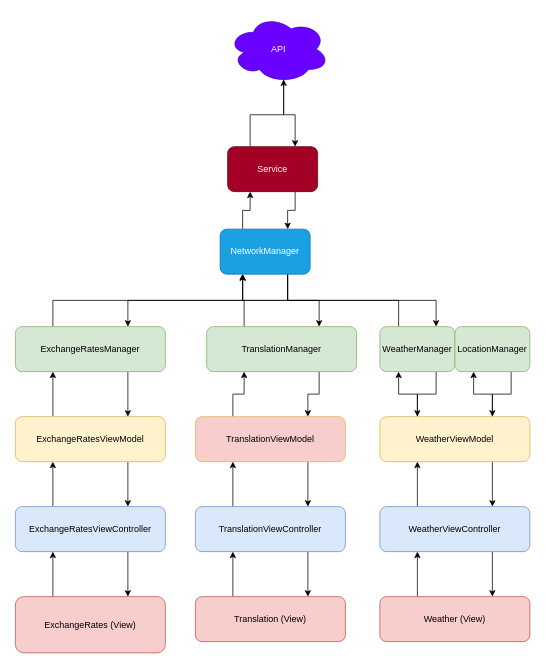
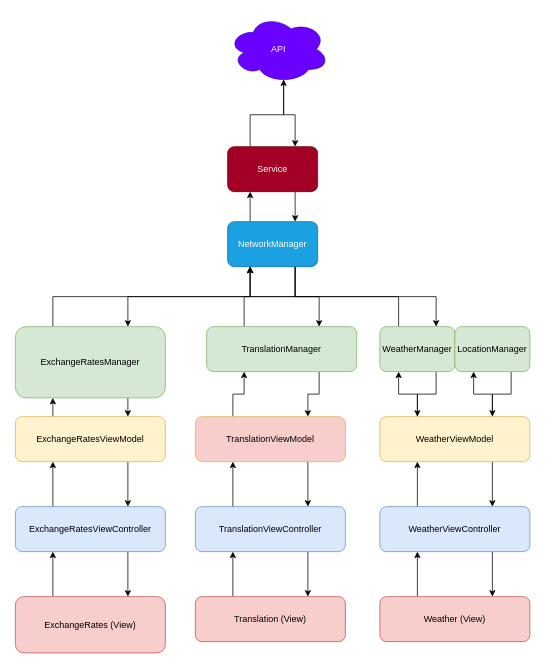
  <mxCell id="0" />
  <mxCell id="1" parent="0" />
  <mxCell id="2" style="edgeStyle=orthogonalEdgeStyle;rounded=0;orthogonalLoop=1;jettySize=auto;html=1;exitX=0.75;exitY=1;exitDx=0;exitDy=0;entryX=0.75;entryY=0;entryDx=0;entryDy=0;" edge="1" parent="1" source="6" target="37"><mxGeometry relative="1" as="geometry" /></mxCell>
  <mxCell id="3" style="edgeStyle=orthogonalEdgeStyle;rounded=0;orthogonalLoop=1;jettySize=auto;html=1;exitX=0.75;exitY=1;exitDx=0;exitDy=0;entryX=0.75;entryY=0;entryDx=0;entryDy=0;" edge="1" parent="1" source="6" target="40"><mxGeometry relative="1" as="geometry" /></mxCell>
  <mxCell id="4" style="edgeStyle=orthogonalEdgeStyle;rounded=0;orthogonalLoop=1;jettySize=auto;html=1;exitX=0.75;exitY=1;exitDx=0;exitDy=0;entryX=0.75;entryY=0;entryDx=0;entryDy=0;" edge="1" parent="1" source="6" target="43"><mxGeometry relative="1" as="geometry" /></mxCell>
  <mxCell id="5" style="edgeStyle=orthogonalEdgeStyle;rounded=0;orthogonalLoop=1;jettySize=auto;html=1;exitX=0.25;exitY=0;exitDx=0;exitDy=0;entryX=0.25;entryY=1;entryDx=0;entryDy=0;" edge="1" parent="1" source="6" target="9"><mxGeometry relative="1" as="geometry" /></mxCell>
- <mxCell id="6" value="NetworkManager" style="rounded=1;whiteSpace=wrap;html=1;fillColor=#1ba1e2;fontColor=#ffffff;strokeColor=#006EAF;" vertex="1" parent="1"><mxGeometry x="293" y="305" width="120" height="60" as="geometry" /></mxCell>
+ <mxCell id="6" value="NetworkManager" style="rounded=1;whiteSpace=wrap;html=1;fillColor=#1ba1e2;fontColor=#ffffff;strokeColor=#006EAF;" vertex="1" parent="1"><mxGeometry x="303" y="295" width="120" height="60" as="geometry" /></mxCell>
  <mxCell id="7" style="edgeStyle=orthogonalEdgeStyle;rounded=0;orthogonalLoop=1;jettySize=auto;html=1;exitX=0.75;exitY=1;exitDx=0;exitDy=0;entryX=0.75;entryY=0;entryDx=0;entryDy=0;" edge="1" parent="1" source="9" target="6"><mxGeometry relative="1" as="geometry" /></mxCell>
  <mxCell id="8" style="edgeStyle=orthogonalEdgeStyle;rounded=0;orthogonalLoop=1;jettySize=auto;html=1;exitX=0.25;exitY=0;exitDx=0;exitDy=0;entryX=0.55;entryY=0.95;entryDx=0;entryDy=0;entryPerimeter=0;" edge="1" parent="1" source="9" target="47"><mxGeometry relative="1" as="geometry" /></mxCell>
  <mxCell id="9" value="Service" style="rounded=1;whiteSpace=wrap;html=1;fillColor=#a20025;fontColor=#ffffff;strokeColor=#6F0000;" vertex="1" parent="1"><mxGeometry x="303" y="195" width="120" height="60" as="geometry" /></mxCell>
  <mxCell id="10" style="edgeStyle=orthogonalEdgeStyle;rounded=0;orthogonalLoop=1;jettySize=auto;html=1;exitX=0.25;exitY=0;exitDx=0;exitDy=0;entryX=0.25;entryY=1;entryDx=0;entryDy=0;" edge="1" parent="1" source="11" target="14"><mxGeometry relative="1" as="geometry" /></mxCell>
  <mxCell id="11" value="ExchangeRates (View)" style="rounded=1;whiteSpace=wrap;html=1;fillColor=#f8cecc;strokeColor=#b85450;" vertex="1" parent="1"><mxGeometry x="20" y="795" width="200" height="75" as="geometry" /></mxCell>
  <mxCell id="12" style="edgeStyle=orthogonalEdgeStyle;rounded=0;orthogonalLoop=1;jettySize=auto;html=1;exitX=0.25;exitY=0;exitDx=0;exitDy=0;entryX=0.25;entryY=1;entryDx=0;entryDy=0;" edge="1" parent="1" source="14" target="17"><mxGeometry relative="1" as="geometry" /></mxCell>
  <mxCell id="13" style="edgeStyle=orthogonalEdgeStyle;rounded=0;orthogonalLoop=1;jettySize=auto;html=1;exitX=0.75;exitY=1;exitDx=0;exitDy=0;entryX=0.75;entryY=0;entryDx=0;entryDy=0;" edge="1" parent="1" source="14" target="11"><mxGeometry relative="1" as="geometry" /></mxCell>
  <mxCell id="14" value="ExchangeRatesViewController" style="rounded=1;whiteSpace=wrap;html=1;fillColor=#dae8fc;strokeColor=#6c8ebf;" vertex="1" parent="1"><mxGeometry x="20" y="675" width="200" height="60" as="geometry" /></mxCell>
  <mxCell id="15" style="edgeStyle=orthogonalEdgeStyle;rounded=0;orthogonalLoop=1;jettySize=auto;html=1;exitX=0.25;exitY=0;exitDx=0;exitDy=0;entryX=0.25;entryY=1;entryDx=0;entryDy=0;" edge="1" parent="1" source="17" target="37"><mxGeometry relative="1" as="geometry" /></mxCell>
  <mxCell id="16" style="edgeStyle=orthogonalEdgeStyle;rounded=0;orthogonalLoop=1;jettySize=auto;html=1;exitX=0.75;exitY=1;exitDx=0;exitDy=0;entryX=0.75;entryY=0;entryDx=0;entryDy=0;" edge="1" parent="1" source="17" target="14"><mxGeometry relative="1" as="geometry" /></mxCell>
  <mxCell id="17" value="ExchangeRatesViewModel" style="rounded=1;whiteSpace=wrap;html=1;fillColor=#fff2cc;strokeColor=#d6b656;" vertex="1" parent="1"><mxGeometry x="20" y="555" width="200" height="60" as="geometry" /></mxCell>
  <mxCell id="18" style="edgeStyle=orthogonalEdgeStyle;rounded=0;orthogonalLoop=1;jettySize=auto;html=1;exitX=0.25;exitY=0;exitDx=0;exitDy=0;entryX=0.25;entryY=1;entryDx=0;entryDy=0;" edge="1" parent="1" source="19" target="22"><mxGeometry relative="1" as="geometry" /></mxCell>
  <mxCell id="19" value="Translation (View)" style="rounded=1;whiteSpace=wrap;html=1;fillColor=#f8cecc;strokeColor=#b85450;" vertex="1" parent="1"><mxGeometry x="260" y="795" width="200" height="60" as="geometry" /></mxCell>
  <mxCell id="20" style="edgeStyle=orthogonalEdgeStyle;rounded=0;orthogonalLoop=1;jettySize=auto;html=1;exitX=0.25;exitY=0;exitDx=0;exitDy=0;entryX=0.25;entryY=1;entryDx=0;entryDy=0;" edge="1" parent="1" source="22" target="25"><mxGeometry relative="1" as="geometry" /></mxCell>
  <mxCell id="21" style="edgeStyle=orthogonalEdgeStyle;rounded=0;orthogonalLoop=1;jettySize=auto;html=1;exitX=0.75;exitY=1;exitDx=0;exitDy=0;entryX=0.75;entryY=0;entryDx=0;entryDy=0;" edge="1" parent="1" source="22" target="19"><mxGeometry relative="1" as="geometry" /></mxCell>
  <mxCell id="22" value="TranslationViewController" style="rounded=1;whiteSpace=wrap;html=1;fillColor=#dae8fc;strokeColor=#6c8ebf;" vertex="1" parent="1"><mxGeometry x="260" y="675" width="200" height="60" as="geometry" /></mxCell>
  <mxCell id="23" style="edgeStyle=orthogonalEdgeStyle;rounded=0;orthogonalLoop=1;jettySize=auto;html=1;exitX=0.25;exitY=0;exitDx=0;exitDy=0;entryX=0.25;entryY=1;entryDx=0;entryDy=0;" edge="1" parent="1" source="25" target="40"><mxGeometry relative="1" as="geometry"><mxPoint x="310" y="505" as="targetPoint" /></mxGeometry></mxCell>
  <mxCell id="24" style="edgeStyle=orthogonalEdgeStyle;rounded=0;orthogonalLoop=1;jettySize=auto;html=1;exitX=0.75;exitY=1;exitDx=0;exitDy=0;entryX=0.75;entryY=0;entryDx=0;entryDy=0;" edge="1" parent="1" source="25" target="22"><mxGeometry relative="1" as="geometry" /></mxCell>
  <mxCell id="25" value="TranslationViewModel" style="rounded=1;whiteSpace=wrap;html=1;fillColor=#f8cecc;strokeColor=#d6b656;" vertex="1" parent="1"><mxGeometry x="260" y="555" width="200" height="60" as="geometry" /></mxCell>
  <mxCell id="26" style="edgeStyle=orthogonalEdgeStyle;rounded=0;orthogonalLoop=1;jettySize=auto;html=1;exitX=0.25;exitY=0;exitDx=0;exitDy=0;entryX=0.25;entryY=1;entryDx=0;entryDy=0;" edge="1" parent="1" source="27" target="30"><mxGeometry relative="1" as="geometry" /></mxCell>
  <mxCell id="27" value="Weather (View)" style="rounded=1;whiteSpace=wrap;html=1;fillColor=#f8cecc;strokeColor=#b85450;" vertex="1" parent="1"><mxGeometry x="506" y="795" width="200" height="60" as="geometry" /></mxCell>
  <mxCell id="28" style="edgeStyle=orthogonalEdgeStyle;rounded=0;orthogonalLoop=1;jettySize=auto;html=1;exitX=0.25;exitY=0;exitDx=0;exitDy=0;entryX=0.25;entryY=1;entryDx=0;entryDy=0;" edge="1" parent="1" source="30" target="34"><mxGeometry relative="1" as="geometry" /></mxCell>
  <mxCell id="29" style="edgeStyle=orthogonalEdgeStyle;rounded=0;orthogonalLoop=1;jettySize=auto;html=1;exitX=0.75;exitY=1;exitDx=0;exitDy=0;entryX=0.75;entryY=0;entryDx=0;entryDy=0;" edge="1" parent="1" source="30" target="27"><mxGeometry relative="1" as="geometry" /></mxCell>
  <mxCell id="30" value="WeatherViewController" style="rounded=1;whiteSpace=wrap;html=1;fillColor=#dae8fc;strokeColor=#6c8ebf;" vertex="1" parent="1"><mxGeometry x="506" y="675" width="200" height="60" as="geometry" /></mxCell>
  <mxCell id="31" style="edgeStyle=orthogonalEdgeStyle;rounded=0;orthogonalLoop=1;jettySize=auto;html=1;exitX=0.25;exitY=0;exitDx=0;exitDy=0;entryX=0.25;entryY=1;entryDx=0;entryDy=0;" edge="1" parent="1" source="34" target="43"><mxGeometry relative="1" as="geometry" /></mxCell>
  <mxCell id="32" style="edgeStyle=orthogonalEdgeStyle;rounded=0;orthogonalLoop=1;jettySize=auto;html=1;exitX=0.75;exitY=0;exitDx=0;exitDy=0;entryX=0.25;entryY=1;entryDx=0;entryDy=0;" edge="1" parent="1" source="34" target="45"><mxGeometry relative="1" as="geometry" /></mxCell>
  <mxCell id="33" style="edgeStyle=orthogonalEdgeStyle;rounded=0;orthogonalLoop=1;jettySize=auto;html=1;exitX=0.75;exitY=1;exitDx=0;exitDy=0;entryX=0.75;entryY=0;entryDx=0;entryDy=0;" edge="1" parent="1" source="34" target="30"><mxGeometry relative="1" as="geometry" /></mxCell>
  <mxCell id="34" value="WeatherViewModel" style="rounded=1;whiteSpace=wrap;html=1;fillColor=#fff2cc;strokeColor=#d6b656;" vertex="1" parent="1"><mxGeometry x="506" y="555" width="200" height="60" as="geometry" /></mxCell>
  <mxCell id="35" style="edgeStyle=orthogonalEdgeStyle;rounded=0;orthogonalLoop=1;jettySize=auto;html=1;exitX=0.75;exitY=1;exitDx=0;exitDy=0;entryX=0.75;entryY=0;entryDx=0;entryDy=0;" edge="1" parent="1" source="37" target="17"><mxGeometry relative="1" as="geometry" /></mxCell>
  <mxCell id="36" style="edgeStyle=orthogonalEdgeStyle;rounded=0;orthogonalLoop=1;jettySize=auto;html=1;exitX=0.25;exitY=0;exitDx=0;exitDy=0;entryX=0.25;entryY=1;entryDx=0;entryDy=0;" edge="1" parent="1" source="37" target="6"><mxGeometry relative="1" as="geometry" /></mxCell>
- <mxCell id="37" value="ExchangeRatesManager" style="rounded=1;whiteSpace=wrap;html=1;labelBackgroundColor=none;fillColor=#d5e8d4;strokeColor=#82b366;" vertex="1" parent="1"><mxGeometry x="20" y="435" width="200" height="60" as="geometry" /></mxCell>
+ <mxCell id="37" value="ExchangeRatesManager" style="rounded=1;whiteSpace=wrap;html=1;labelBackgroundColor=none;fillColor=#d5e8d4;strokeColor=#82b366;" vertex="1" parent="1"><mxGeometry x="20" y="435" width="200" height="95" as="geometry" /></mxCell>
  <mxCell id="38" style="edgeStyle=orthogonalEdgeStyle;rounded=0;orthogonalLoop=1;jettySize=auto;html=1;exitX=0.75;exitY=1;exitDx=0;exitDy=0;entryX=0.75;entryY=0;entryDx=0;entryDy=0;" edge="1" parent="1" source="40" target="25"><mxGeometry relative="1" as="geometry" /></mxCell>
  <mxCell id="39" style="edgeStyle=orthogonalEdgeStyle;rounded=0;orthogonalLoop=1;jettySize=auto;html=1;exitX=0.25;exitY=0;exitDx=0;exitDy=0;entryX=0.25;entryY=1;entryDx=0;entryDy=0;" edge="1" parent="1" source="40" target="6"><mxGeometry relative="1" as="geometry" /></mxCell>
  <mxCell id="40" value="TranslationManager" style="rounded=1;whiteSpace=wrap;html=1;labelBackgroundColor=none;labelBorderColor=none;fillColor=#d5e8d4;strokeColor=#82b366;" vertex="1" parent="1"><mxGeometry x="275" y="435" width="200" height="60" as="geometry" /></mxCell>
  <mxCell id="41" style="edgeStyle=orthogonalEdgeStyle;rounded=0;orthogonalLoop=1;jettySize=auto;html=1;exitX=0.25;exitY=0;exitDx=0;exitDy=0;entryX=0.25;entryY=1;entryDx=0;entryDy=0;" edge="1" parent="1" source="43" target="6"><mxGeometry relative="1" as="geometry" /></mxCell>
  <mxCell id="42" style="edgeStyle=orthogonalEdgeStyle;rounded=0;orthogonalLoop=1;jettySize=auto;html=1;exitX=0.75;exitY=1;exitDx=0;exitDy=0;entryX=0.25;entryY=0;entryDx=0;entryDy=0;" edge="1" parent="1" source="43" target="34"><mxGeometry relative="1" as="geometry"><mxPoint x="581" y="545" as="targetPoint" /></mxGeometry></mxCell>
  <mxCell id="43" value="WeatherManager" style="rounded=1;whiteSpace=wrap;html=1;labelBackgroundColor=none;fillColor=#d5e8d4;strokeColor=#82b366;" vertex="1" parent="1"><mxGeometry x="506" y="435" width="100" height="60" as="geometry" /></mxCell>
  <mxCell id="44" style="edgeStyle=orthogonalEdgeStyle;rounded=0;orthogonalLoop=1;jettySize=auto;html=1;exitX=0.75;exitY=1;exitDx=0;exitDy=0;entryX=0.75;entryY=0;entryDx=0;entryDy=0;" edge="1" parent="1" source="45" target="34"><mxGeometry relative="1" as="geometry" /></mxCell>
  <mxCell id="45" value="LocationManager" style="rounded=1;whiteSpace=wrap;html=1;labelBackgroundColor=none;fillColor=#d5e8d4;strokeColor=#82b366;" vertex="1" parent="1"><mxGeometry x="606" y="435" width="100" height="60" as="geometry" /></mxCell>
  <mxCell id="46" style="edgeStyle=orthogonalEdgeStyle;rounded=0;orthogonalLoop=1;jettySize=auto;html=1;exitX=0.55;exitY=0.95;exitDx=0;exitDy=0;exitPerimeter=0;entryX=0.75;entryY=0;entryDx=0;entryDy=0;" edge="1" parent="1" source="47" target="9"><mxGeometry relative="1" as="geometry" /></mxCell>
  <mxCell id="47" value="API" style="ellipse;shape=cloud;whiteSpace=wrap;html=1;labelBackgroundColor=none;labelBorderColor=none;fillColor=#6a00ff;fontColor=#ffffff;strokeColor=#3700CC;" vertex="1" parent="1"><mxGeometry x="304" y="20" width="134" height="90" as="geometry" /></mxCell>
